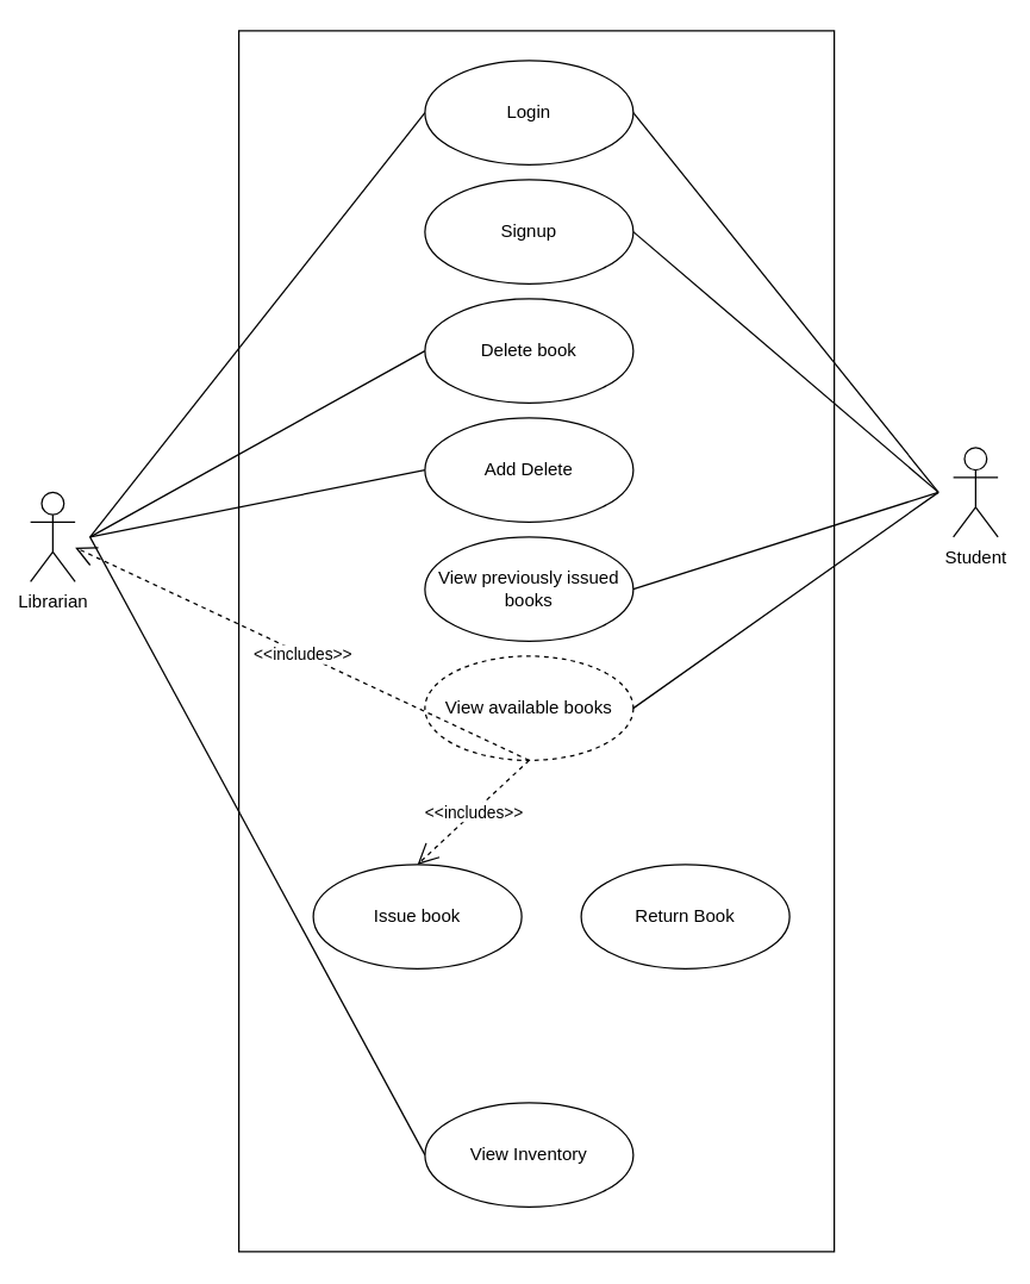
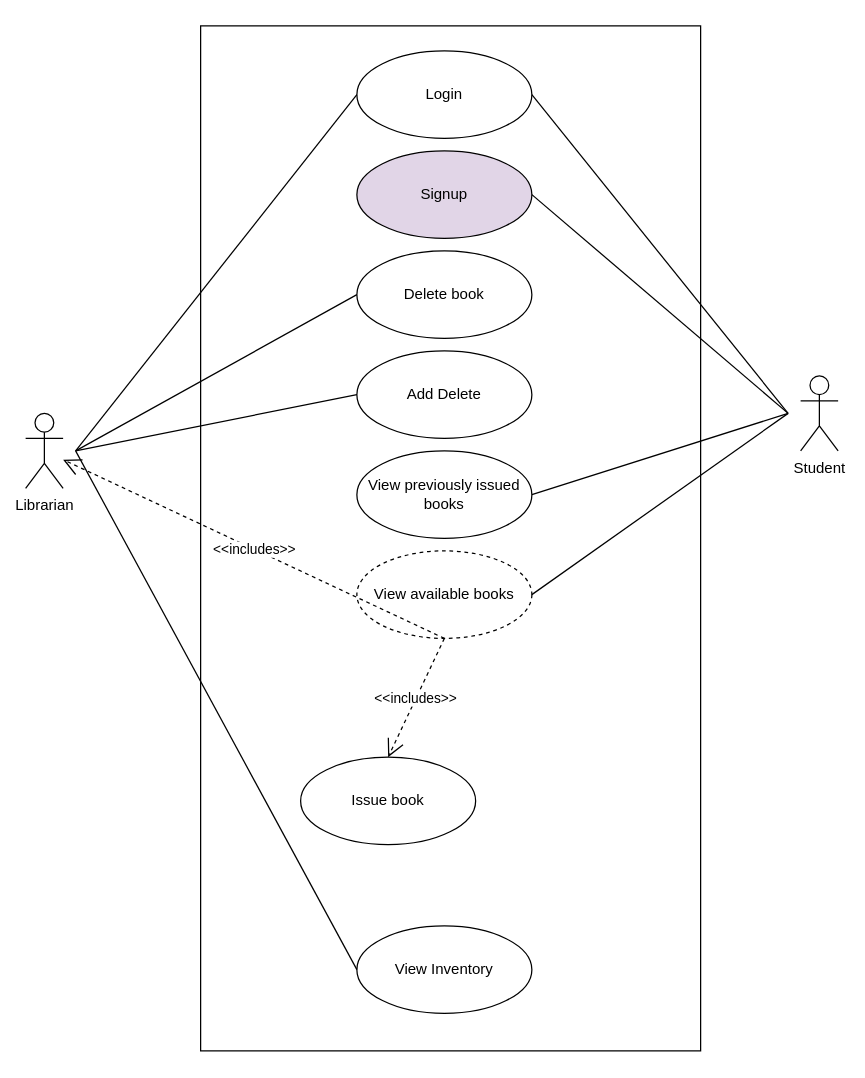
  <mxCell id="0" />
  <mxCell id="1" parent="0" />
  <mxCell id="2" value="" style="rounded=0;whiteSpace=wrap;html=1;" parent="1" vertex="1"><mxGeometry x="160" y="20" width="400" height="820" as="geometry" /></mxCell>
  <mxCell id="3" value="Librarian" style="shape=umlActor;verticalLabelPosition=bottom;verticalAlign=top;html=1;outlineConnect=0;" parent="1" vertex="1"><mxGeometry x="20" y="330" width="30" height="60" as="geometry" /></mxCell>
  <mxCell id="4" value="Delete book" style="ellipse;whiteSpace=wrap;html=1;" parent="1" vertex="1"><mxGeometry x="285" y="200" width="140" height="70" as="geometry" /></mxCell>
  <mxCell id="5" value="View Inventory" style="ellipse;whiteSpace=wrap;html=1;" parent="1" vertex="1"><mxGeometry x="285" y="740" width="140" height="70" as="geometry" /></mxCell>
- <mxCell id="6" value="Issue book" style="ellipse;whiteSpace=wrap;html=1;" parent="1" vertex="1"><mxGeometry x="210" y="580" width="140" height="70" as="geometry" /></mxCell>
- <mxCell id="7" value="Return Book" style="ellipse;whiteSpace=wrap;html=1;" parent="1" vertex="1"><mxGeometry x="390" y="580" width="140" height="70" as="geometry" /></mxCell>
+ <mxCell id="6" value="Issue book" style="ellipse;whiteSpace=wrap;html=1;" parent="1" vertex="1"><mxGeometry x="240" y="605" width="140" height="70" as="geometry" /></mxCell>
  <mxCell id="8" value="Student" style="shape=umlActor;verticalLabelPosition=bottom;verticalAlign=top;html=1;" parent="1" vertex="1"><mxGeometry x="640" y="300" width="30" height="60" as="geometry" /></mxCell>
  <mxCell id="9" value="View available books" style="ellipse;whiteSpace=wrap;html=1;dashed=1;" parent="1" vertex="1"><mxGeometry x="285" y="440" width="140" height="70" as="geometry" /></mxCell>
  <mxCell id="10" value="Login" style="ellipse;whiteSpace=wrap;html=1;" parent="1" vertex="1"><mxGeometry x="285" y="40" width="140" height="70" as="geometry" /></mxCell>
  <mxCell id="11" value="" style="endArrow=none;html=1;rounded=0;entryX=0;entryY=0.5;entryDx=0;entryDy=0;" parent="1" target="10" edge="1"><mxGeometry relative="1" as="geometry"><mxPoint x="60" y="360" as="sourcePoint" /><mxPoint x="270" y="190" as="targetPoint" /></mxGeometry></mxCell>
  <mxCell id="12" value="" style="endArrow=none;html=1;rounded=0;entryX=0;entryY=0.5;entryDx=0;entryDy=0;" parent="1" target="4" edge="1"><mxGeometry relative="1" as="geometry"><mxPoint x="60" y="360" as="sourcePoint" /><mxPoint x="305" y="115" as="targetPoint" /></mxGeometry></mxCell>
  <mxCell id="13" value="" style="endArrow=none;html=1;rounded=0;entryX=0;entryY=0.5;entryDx=0;entryDy=0;" parent="1" target="5" edge="1"><mxGeometry relative="1" as="geometry"><mxPoint x="60" y="360" as="sourcePoint" /><mxPoint x="305" y="305" as="targetPoint" /></mxGeometry></mxCell>
  <mxCell id="14" value="" style="endArrow=none;html=1;rounded=0;exitX=1;exitY=0.5;exitDx=0;exitDy=0;" parent="1" source="9" edge="1"><mxGeometry relative="1" as="geometry"><mxPoint x="260" y="510" as="sourcePoint" /><mxPoint x="630" y="330" as="targetPoint" /></mxGeometry></mxCell>
  <mxCell id="15" value="&amp;lt;&amp;lt;includes&amp;gt;&amp;gt;" style="endArrow=open;endSize=12;dashed=1;html=1;rounded=0;exitX=0.5;exitY=1;exitDx=0;exitDy=0;" parent="1" source="9" target="3" edge="1"><mxGeometry width="160" relative="1" as="geometry"><mxPoint x="264" y="600" as="sourcePoint" /><mxPoint x="424" y="600" as="targetPoint" /></mxGeometry></mxCell>
  <mxCell id="16" value="&amp;lt;&amp;lt;includes&amp;gt;&amp;gt;" style="endArrow=open;endSize=12;dashed=1;html=1;rounded=0;exitX=0.5;exitY=1;exitDx=0;exitDy=0;entryX=0.5;entryY=0;entryDx=0;entryDy=0;" parent="1" source="9" target="6" edge="1"><mxGeometry width="160" relative="1" as="geometry"><mxPoint x="365" y="580" as="sourcePoint" /><mxPoint x="438.02" y="620.98" as="targetPoint" /></mxGeometry></mxCell>
  <mxCell id="17" style="edgeStyle=none;rounded=0;orthogonalLoop=1;jettySize=auto;html=1;exitX=1;exitY=0.5;exitDx=0;exitDy=0;" parent="1" source="2" target="2" edge="1"><mxGeometry relative="1" as="geometry" /></mxCell>
  <mxCell id="18" value="" style="endArrow=none;html=1;rounded=0;exitX=1;exitY=0.5;exitDx=0;exitDy=0;" parent="1" source="10" edge="1"><mxGeometry relative="1" as="geometry"><mxPoint x="435" y="425" as="sourcePoint" /><mxPoint x="630" y="330" as="targetPoint" /></mxGeometry></mxCell>
  <mxCell id="19" value="View previously issued books" style="ellipse;whiteSpace=wrap;html=1;" parent="1" vertex="1"><mxGeometry x="285" y="360" width="140" height="70" as="geometry" /></mxCell>
  <mxCell id="20" value="" style="endArrow=none;html=1;rounded=0;exitX=1;exitY=0.5;exitDx=0;exitDy=0;" parent="1" source="19" edge="1"><mxGeometry width="50" height="50" relative="1" as="geometry"><mxPoint x="320" y="570" as="sourcePoint" /><mxPoint x="630" y="330" as="targetPoint" /></mxGeometry></mxCell>
- <mxCell id="21" value="Signup" style="ellipse;whiteSpace=wrap;html=1;" parent="1" vertex="1"><mxGeometry x="285" y="120" width="140" height="70" as="geometry" /></mxCell>
+ <mxCell id="21" value="Signup" style="ellipse;whiteSpace=wrap;html=1;fillColor=#e1d5e7;" parent="1" vertex="1"><mxGeometry x="285" y="120" width="140" height="70" as="geometry" /></mxCell>
  <mxCell id="22" value="" style="endArrow=none;html=1;rounded=0;exitX=1;exitY=0.5;exitDx=0;exitDy=0;" parent="1" source="21" edge="1"><mxGeometry width="50" height="50" relative="1" as="geometry"><mxPoint x="320" y="280" as="sourcePoint" /><mxPoint x="630" y="330" as="targetPoint" /></mxGeometry></mxCell>
  <mxCell id="23" value="Add Delete" style="ellipse;whiteSpace=wrap;html=1;" parent="1" vertex="1"><mxGeometry x="285" y="280" width="140" height="70" as="geometry" /></mxCell>
  <mxCell id="24" value="" style="endArrow=none;html=1;rounded=0;entryX=0;entryY=0.5;entryDx=0;entryDy=0;" parent="1" target="23" edge="1"><mxGeometry width="50" height="50" relative="1" as="geometry"><mxPoint x="60" y="360" as="sourcePoint" /><mxPoint x="360" y="280" as="targetPoint" /></mxGeometry></mxCell>
